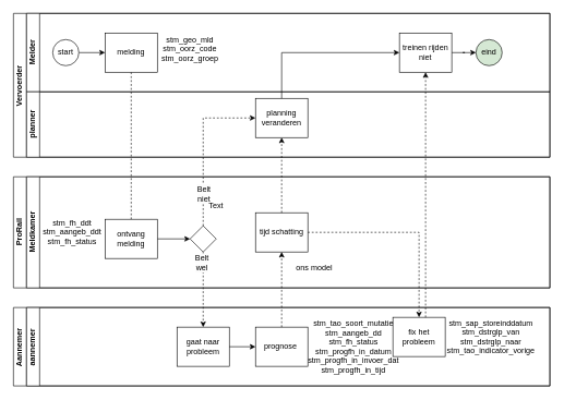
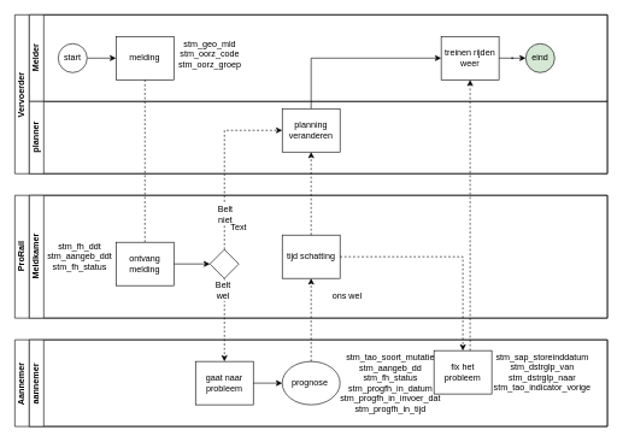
  <mxCell id="0" />
  <mxCell id="1" parent="0" />
  <mxCell id="2" value="Vervoerder&amp;nbsp;" style="swimlane;html=1;childLayout=stackLayout;resizeParent=1;resizeParentMax=0;horizontal=0;startSize=20;horizontalStack=0;" vertex="1" parent="1"><mxGeometry x="20" y="20" width="820" height="220" as="geometry" /></mxCell>
  <mxCell id="3" value="" style="edgeStyle=orthogonalEdgeStyle;rounded=0;orthogonalLoop=1;jettySize=auto;html=1;dashed=1;endArrow=none;endFill=0;" edge="1" parent="2" source="7"><mxGeometry relative="1" as="geometry"><mxPoint x="180" y="335" as="targetPoint" /></mxGeometry></mxCell>
  <mxCell id="4" value="Melder" style="swimlane;html=1;startSize=20;horizontal=0;" vertex="1" parent="2"><mxGeometry x="20" width="800" height="120" as="geometry" /></mxCell>
  <mxCell id="5" value="" style="edgeStyle=orthogonalEdgeStyle;rounded=0;orthogonalLoop=1;jettySize=auto;html=1;" edge="1" parent="4" source="6" target="7"><mxGeometry relative="1" as="geometry" /></mxCell>
  <mxCell id="6" value="start" style="ellipse;whiteSpace=wrap;html=1;" vertex="1" parent="4"><mxGeometry x="40" y="40" width="40" height="40" as="geometry" /></mxCell>
  <mxCell id="7" value="melding" style="rounded=0;whiteSpace=wrap;html=1;fontFamily=Helvetica;fontSize=12;fontColor=#000000;align=center;" vertex="1" parent="4"><mxGeometry x="120" y="30" width="80" height="60" as="geometry" /></mxCell>
  <mxCell id="8" value="eind" style="ellipse;whiteSpace=wrap;html=1;fillColor=#d5e8d4;" vertex="1" parent="4"><mxGeometry x="687" y="40" width="40" height="40" as="geometry" /></mxCell>
  <mxCell id="9" value="" style="edgeStyle=orthogonalEdgeStyle;rounded=0;orthogonalLoop=1;jettySize=auto;html=1;" edge="1" parent="4" source="10" target="8"><mxGeometry relative="1" as="geometry" /></mxCell>
- <mxCell id="10" value="treinen rijden niet" style="rounded=0;whiteSpace=wrap;html=1;fontFamily=Helvetica;fontSize=12;fontColor=#000000;align=center;" vertex="1" parent="4"><mxGeometry x="570" y="30" width="80" height="60" as="geometry" /></mxCell>
+ <mxCell id="10" value="treinen rijden weer" style="rounded=0;whiteSpace=wrap;html=1;fontFamily=Helvetica;fontSize=12;fontColor=#000000;align=center;" vertex="1" parent="4"><mxGeometry x="570" y="30" width="80" height="60" as="geometry" /></mxCell>
  <mxCell id="11" value="stm_geo_mld&lt;div&gt;stm_oorz_code&lt;/div&gt;&lt;div&gt;stm_oorz_groep&lt;/div&gt;" style="text;html=1;align=center;verticalAlign=middle;whiteSpace=wrap;rounded=0;" vertex="1" parent="4"><mxGeometry x="220" y="40" width="60" height="30" as="geometry" /></mxCell>
  <mxCell id="12" value="planner" style="swimlane;html=1;startSize=20;horizontal=0;" vertex="1" parent="2"><mxGeometry x="20" y="120" width="800" height="100" as="geometry" /></mxCell>
  <mxCell id="13" value="planning veranderen" style="rounded=0;whiteSpace=wrap;html=1;fontFamily=Helvetica;fontSize=12;fontColor=#000000;align=center;" vertex="1" parent="12"><mxGeometry x="350" y="10" width="80" height="60" as="geometry" /></mxCell>
  <mxCell id="14" style="edgeStyle=orthogonalEdgeStyle;rounded=0;orthogonalLoop=1;jettySize=auto;html=1;entryX=0;entryY=0.5;entryDx=0;entryDy=0;exitX=0.5;exitY=0;exitDx=0;exitDy=0;" edge="1" parent="2" source="13" target="10"><mxGeometry relative="1" as="geometry"><mxPoint x="410" y="60" as="targetPoint" /></mxGeometry></mxCell>
  <mxCell id="15" value="ProRail" style="swimlane;childLayout=stackLayout;resizeParent=1;resizeParentMax=0;horizontal=0;startSize=20;horizontalStack=0;html=1;" vertex="1" parent="1"><mxGeometry x="20" y="270" width="820" height="170" as="geometry" /></mxCell>
  <mxCell id="16" value="Meldkamer" style="swimlane;startSize=20;horizontal=0;html=1;" vertex="1" parent="15"><mxGeometry x="20" width="800" height="170" as="geometry" /></mxCell>
  <mxCell id="17" value="" style="edgeStyle=orthogonalEdgeStyle;rounded=0;orthogonalLoop=1;jettySize=auto;html=1;entryX=0;entryY=0.5;entryDx=0;entryDy=0;" edge="1" parent="16" source="18" target="19"><mxGeometry relative="1" as="geometry" /></mxCell>
  <mxCell id="18" value="ontvang melding" style="rounded=0;whiteSpace=wrap;html=1;fontFamily=Helvetica;fontSize=12;fontColor=#000000;align=center;" vertex="1" parent="16"><mxGeometry x="120" y="65" width="80" height="60" as="geometry" /></mxCell>
  <mxCell id="19" value="" style="rhombus;whiteSpace=wrap;html=1;fontFamily=Helvetica;fontSize=12;fontColor=#000000;align=center;" vertex="1" parent="16"><mxGeometry x="250" y="75" width="40" height="40" as="geometry" /></mxCell>
  <mxCell id="20" value="tijd schatting" style="rounded=0;whiteSpace=wrap;html=1;fontFamily=Helvetica;fontSize=12;fontColor=#000000;align=center;" vertex="1" parent="16"><mxGeometry x="350" y="55" width="80" height="60" as="geometry" /></mxCell>
- <mxCell id="21" value="ons model" style="text;html=1;align=center;verticalAlign=middle;whiteSpace=wrap;rounded=0;" vertex="1" parent="16"><mxGeometry x="410" y="125" width="60" height="30" as="geometry" /></mxCell>
+ <mxCell id="21" value="ons wel" style="text;html=1;align=center;verticalAlign=middle;whiteSpace=wrap;rounded=0;" vertex="1" parent="16"><mxGeometry x="410" y="125" width="60" height="30" as="geometry" /></mxCell>
  <mxCell id="22" value="stm_fh_ddt&lt;div&gt;stm_aangeb_ddt&lt;br&gt;&lt;/div&gt;&lt;div&gt;stm_fh_status&lt;br&gt;&lt;/div&gt;" style="text;html=1;align=center;verticalAlign=middle;whiteSpace=wrap;rounded=0;" vertex="1" parent="16"><mxGeometry x="40" y="70" width="60" height="30" as="geometry" /></mxCell>
  <mxCell id="23" value="Aannemer&amp;nbsp;" style="swimlane;childLayout=stackLayout;resizeParent=1;resizeParentMax=0;horizontal=0;startSize=20;horizontalStack=0;html=1;" vertex="1" parent="1"><mxGeometry x="20" y="470" width="820" height="120" as="geometry" /></mxCell>
  <mxCell id="24" value="aannemer&amp;nbsp;" style="swimlane;startSize=20;horizontal=0;html=1;" vertex="1" parent="23"><mxGeometry x="20" width="800" height="120" as="geometry" /></mxCell>
  <mxCell id="25" value="gaat naar probleem" style="rounded=0;whiteSpace=wrap;html=1;fontFamily=Helvetica;fontSize=12;fontColor=#000000;align=center;" vertex="1" parent="24"><mxGeometry x="230" y="30" width="80" height="60" as="geometry" /></mxCell>
  <mxCell id="26" value="fix het probleem" style="rounded=0;whiteSpace=wrap;html=1;fontFamily=Helvetica;fontSize=12;fontColor=#000000;align=center;" vertex="1" parent="24"><mxGeometry x="560" y="15" width="80" height="60" as="geometry" /></mxCell>
- <mxCell id="27" value="prognose&amp;nbsp;" style="rounded=0;whiteSpace=wrap;html=1;fontFamily=Helvetica;fontSize=12;fontColor=#000000;align=center;" vertex="1" parent="24"><mxGeometry x="350" y="30" width="80" height="60" as="geometry" /></mxCell>
+ <mxCell id="27" value="prognose&amp;nbsp;" style="ellipse;whiteSpace=wrap;html=1;fontFamily=Helvetica;fontSize=12;fontColor=#000000;align=center;" vertex="1" parent="24"><mxGeometry x="350" y="30" width="80" height="60" as="geometry" /></mxCell>
  <mxCell id="28" value="" style="edgeStyle=orthogonalEdgeStyle;rounded=0;orthogonalLoop=1;jettySize=auto;html=1;" edge="1" parent="24" source="25" target="27"><mxGeometry relative="1" as="geometry" /></mxCell>
  <mxCell id="29" value="&lt;div&gt;&lt;span style=&quot;background-color: initial;&quot;&gt;stm_tao_soort_mutatie&lt;/span&gt;&lt;br&gt;&lt;/div&gt;&lt;div&gt;stm_aangeb_dd&lt;/div&gt;&lt;div&gt;stm_fh_status&lt;/div&gt;&lt;div&gt;stm_progfh_in_datum&lt;br&gt;&lt;/div&gt;&lt;div&gt;stm_progfh_in_invoer_dat&lt;br&gt;&lt;/div&gt;&lt;div&gt;stm_progfh_in_tijd&lt;/div&gt;" style="text;html=1;align=center;verticalAlign=middle;whiteSpace=wrap;rounded=0;" vertex="1" parent="24"><mxGeometry x="470" y="45" width="60" height="30" as="geometry" /></mxCell>
  <mxCell id="30" value="stm_sap_storeinddatum&lt;div&gt;stm_dstrglp_van&lt;/div&gt;&lt;div&gt;stm_dstrglp_naar&lt;/div&gt;&lt;div&gt;stm_tao_indicator_vorige&lt;/div&gt;" style="text;html=1;align=center;verticalAlign=middle;whiteSpace=wrap;rounded=0;" vertex="1" parent="24"><mxGeometry x="680" y="30" width="60" height="30" as="geometry" /></mxCell>
  <mxCell id="31" value="" style="edgeStyle=orthogonalEdgeStyle;rounded=0;orthogonalLoop=1;jettySize=auto;html=1;entryX=0;entryY=0.5;entryDx=0;entryDy=0;dashed=1;" edge="1" parent="1" source="19" target="13"><mxGeometry relative="1" as="geometry"><mxPoint x="310" y="180" as="targetPoint" /><Array as="points"><mxPoint x="310" y="180" /></Array></mxGeometry></mxCell>
  <mxCell id="32" value="&lt;span style=&quot;font-size: 12px; text-wrap: wrap; background-color: rgb(251, 251, 251);&quot;&gt;Belt niet&lt;/span&gt;" style="edgeLabel;html=1;align=center;verticalAlign=middle;resizable=0;points=[];" vertex="1" connectable="0" parent="31"><mxGeometry x="-0.382" relative="1" as="geometry"><mxPoint y="26" as="offset" /></mxGeometry></mxCell>
  <mxCell id="33" style="edgeStyle=orthogonalEdgeStyle;rounded=0;orthogonalLoop=1;jettySize=auto;html=1;dashed=1;entryX=0.5;entryY=0;entryDx=0;entryDy=0;" edge="1" parent="1" source="19" target="25"><mxGeometry relative="1" as="geometry"><mxPoint x="310" y="490" as="targetPoint" /></mxGeometry></mxCell>
  <mxCell id="34" value="&lt;span style=&quot;font-size: 12px; text-wrap: wrap; background-color: rgb(251, 251, 251);&quot;&gt;Belt wel&lt;/span&gt;" style="edgeLabel;html=1;align=center;verticalAlign=middle;resizable=0;points=[];" vertex="1" connectable="0" parent="33"><mxGeometry x="-0.726" y="-3" relative="1" as="geometry"><mxPoint as="offset" /></mxGeometry></mxCell>
  <mxCell id="35" style="edgeStyle=orthogonalEdgeStyle;rounded=0;orthogonalLoop=1;jettySize=auto;html=1;dashed=1;entryX=0.5;entryY=1;entryDx=0;entryDy=0;" edge="1" parent="1" source="27" target="20"><mxGeometry relative="1" as="geometry"><mxPoint x="430" y="400" as="targetPoint" /></mxGeometry></mxCell>
  <mxCell id="36" style="edgeStyle=orthogonalEdgeStyle;rounded=0;orthogonalLoop=1;jettySize=auto;html=1;dashed=1;entryX=0.5;entryY=1;entryDx=0;entryDy=0;" edge="1" parent="1" source="20" target="13"><mxGeometry relative="1" as="geometry"><mxPoint x="430" y="230" as="targetPoint" /></mxGeometry></mxCell>
  <mxCell id="37" style="edgeStyle=orthogonalEdgeStyle;rounded=0;orthogonalLoop=1;jettySize=auto;html=1;entryX=0.5;entryY=0;entryDx=0;entryDy=0;dashed=1;" edge="1" parent="1" source="20" target="26"><mxGeometry relative="1" as="geometry"><mxPoint x="560" y="355" as="targetPoint" /></mxGeometry></mxCell>
  <mxCell id="38" style="edgeStyle=orthogonalEdgeStyle;rounded=0;orthogonalLoop=1;jettySize=auto;html=1;entryX=0.5;entryY=1;entryDx=0;entryDy=0;dashed=1;" edge="1" parent="1" source="26" target="10"><mxGeometry relative="1" as="geometry"><mxPoint x="660" y="560" as="targetPoint" /><Array as="points"><mxPoint x="650" y="390" /><mxPoint x="650" y="390" /></Array></mxGeometry></mxCell>
  <mxCell id="39" value="Text" style="text;html=1;align=center;verticalAlign=middle;whiteSpace=wrap;rounded=0;" vertex="1" parent="1"><mxGeometry x="300" y="300" width="60" height="30" as="geometry" /></mxCell>
